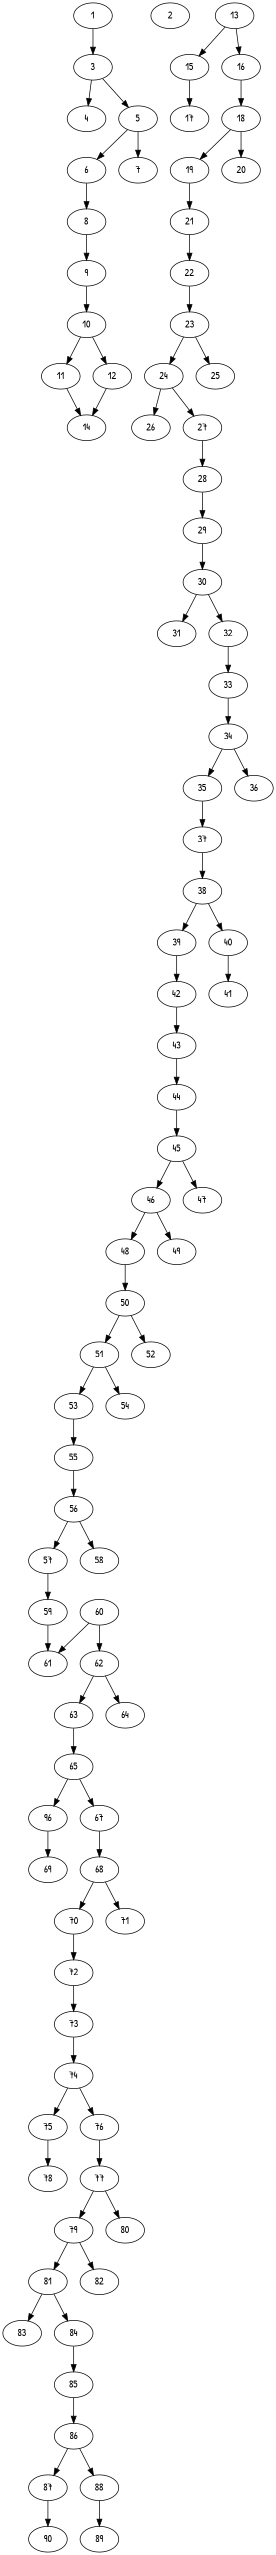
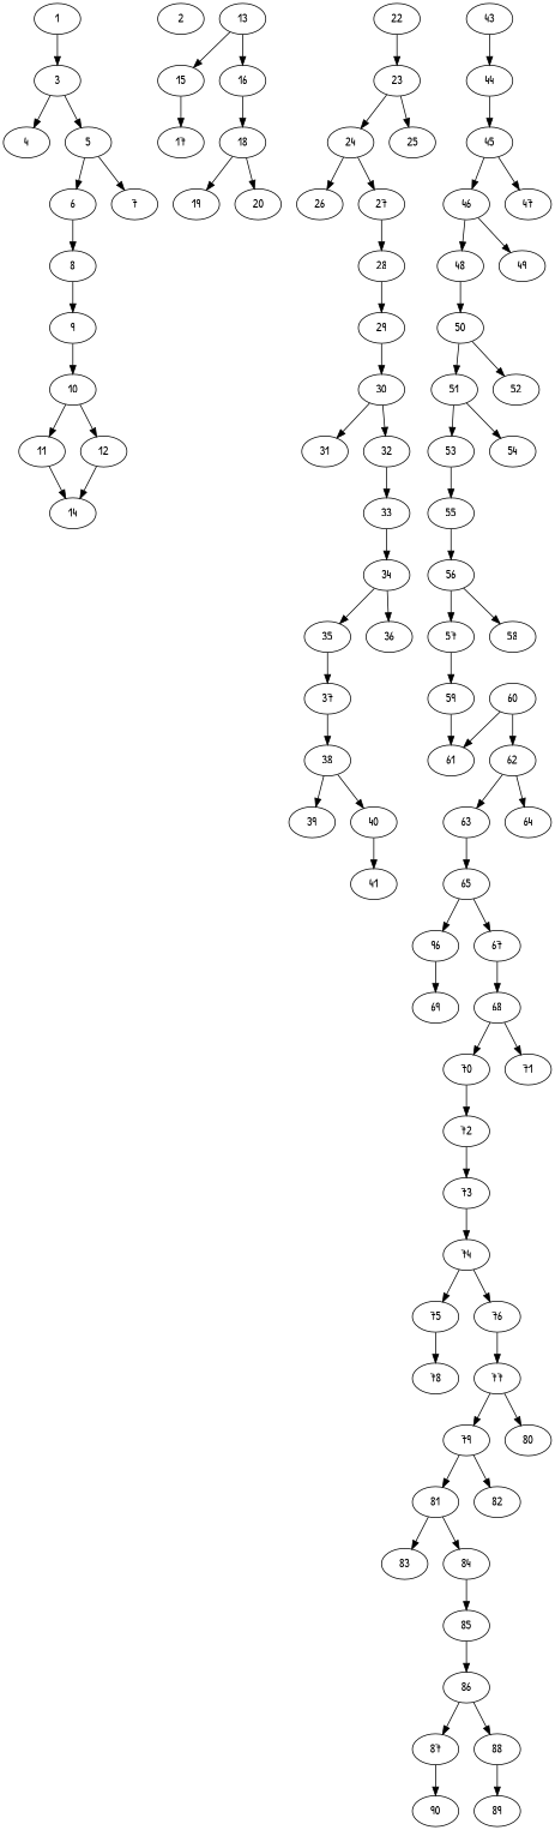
  digraph {
    fontname="Patrick Hand"
    node [alpha=0.18 fontname="Patrick Hand"]
    edge [fontname="Patrick Hand"]
    1 [alpha=0.11]
    3 [alpha=0.11]
    4 [alpha=0.14]
    5 [alpha=0.12]
    6 [alpha=0.03]
    7 [alpha=0.17]
    2 [alpha=0.01]
    8 [alpha=0.20]
    9 [alpha=0.09]
    10 [alpha=0.07]
    11 [alpha=0.15]
    12 [alpha=0.09]
    14 [alpha=0.01]
    13 [alpha=0.11]
    15 [alpha=0.10]
    16 [alpha=0.01]
    17 [alpha=0.03]
    18 [alpha=0.04]
    19 [alpha=0.08]
    20 [alpha=0.17]
-   21 [alpha=0.16]
    22 [alpha=0.02]
    23 [alpha=0.10]
    24 [alpha=0.11]
    25 [alpha=0.00]
    26 [alpha=0.02]
    27 [alpha=0.03]
    28 [alpha=0.05]
    29 [alpha=0.02]
    30 [alpha=0.20]
    31 [alpha=0.19]
    32 [alpha=0.20]
    33 [alpha=0.04]
    34 [alpha=0.19]
    35 [alpha=0.01]
    36 [alpha=0.05]
    37
    38 [alpha=0.19]
    39 [alpha=0.04]
    40 [alpha=0.12]
-   42 [alpha=0.16]
    41
    43 [alpha=0.00]
    44 [alpha=0.11]
    45 [alpha=0.15]
    46 [alpha=0.11]
    47 [alpha=0.02]
    48 [alpha=0.09]
    49 [alpha=0.09]
    50 [alpha=0.10]
    51 [alpha=0.06]
    52 [alpha=0.13]
    53 [alpha=0.14]
    54 [alpha=0.05]
    55 [alpha=0.11]
    56
    57 [alpha=0.02]
    58 [alpha=0.16]
    59 [alpha=0.16]
    61 [alpha=0.16]
    60 [alpha=0.08]
    62 [alpha=0.12]
    63 [alpha=0.04]
    64
    65 [alpha=0.00]
    n66 [alpha=0.12 label=96]
    67 [alpha=0.13]
    69 [alpha=0.13]
    68 [alpha=0.19]
    70
    71 [alpha=0.10]
    72
    73 [alpha=0.14]
    74 [alpha=0.15]
    75 [alpha=0.06]
    76 [alpha=0.06]
    78
    77 [alpha=0.06]
    79
    80 [alpha=0.05]
    81 [alpha=0.04]
    82
    83 [alpha=0.13]
    84 [alpha=0.13]
    85 [alpha=0.05]
    86 [alpha=0.09]
    87 [alpha=0.19]
    88 [alpha=0.11]
    90 [alpha=0.09]
    89 [alpha=0.05]
    1 -> 3
    3 -> 4
    3 -> 5
    5 -> 6
    5 -> 7
    6 -> 8
    8 -> 9
    9 -> 10
    10 -> 11
    10 -> 12
    11 -> 14
    12 -> 14
    13 -> 15
    13 -> 16
    15 -> 17
    16 -> 18
    18 -> 19
    18 -> 20
-   19 -> 21
-   21 -> 22
    22 -> 23
    23 -> 24
    23 -> 25
    24 -> 26
    24 -> 27
    27 -> 28
    28 -> 29
    29 -> 30
    30 -> 31
    30 -> 32
    32 -> 33
    33 -> 34
    34 -> 35
    34 -> 36
    35 -> 37
    37 -> 38
    38 -> 39
    38 -> 40
-   39 -> 42
    40 -> 41
-   42 -> 43
    43 -> 44
    44 -> 45
    45 -> 46
    45 -> 47
    46 -> 48
    46 -> 49
    48 -> 50
    50 -> 51
    50 -> 52
    51 -> 53
    51 -> 54
    53 -> 55
    55 -> 56
    56 -> 57
    56 -> 58
    57 -> 59
    59 -> 61
    60 -> 61
    60 -> 62
    62 -> 63
    62 -> 64
    63 -> 65
    65 -> n66
    65 -> 67
    n66 -> 69
    67 -> 68
    68 -> 70
    68 -> 71
    70 -> 72
    72 -> 73
    73 -> 74
    74 -> 75
    74 -> 76
    75 -> 78
    76 -> 77
    77 -> 79
    77 -> 80
    79 -> 81
    79 -> 82
    81 -> 83
    81 -> 84
    84 -> 85
    85 -> 86
    86 -> 87
    86 -> 88
    87 -> 90
    88 -> 89
  }
